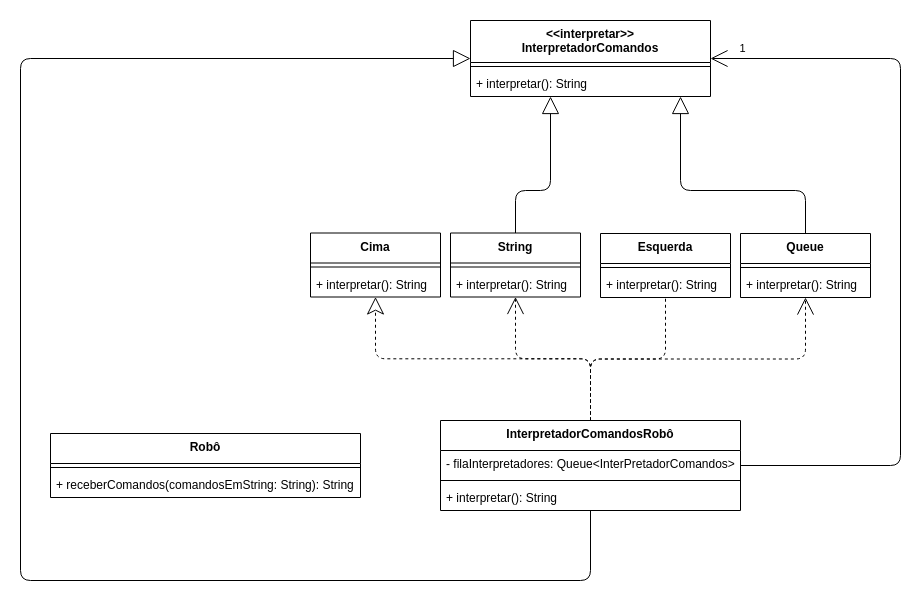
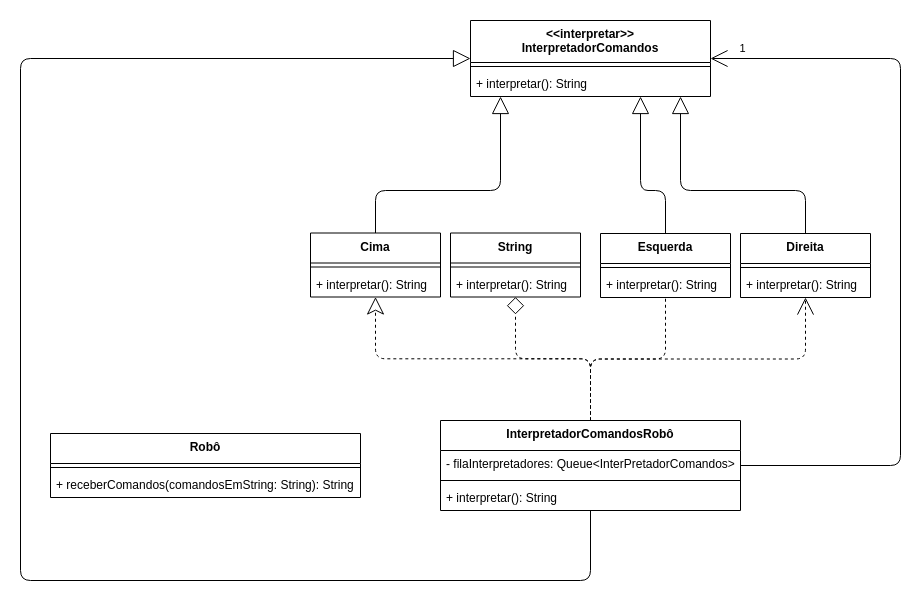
  <mxCell id="0" />
  <mxCell id="1" parent="0" />
  <mxCell id="2" value="&amp;lt;&amp;lt;interpretar&amp;gt;&amp;gt;&lt;br&gt;InterpretadorComandos" style="swimlane;fontStyle=1;align=center;verticalAlign=top;childLayout=stackLayout;horizontal=1;startSize=42;horizontalStack=0;resizeParent=1;resizeParentMax=0;resizeLast=0;collapsible=0;marginBottom=0;whiteSpace=wrap;html=1;" parent="1" vertex="1"><mxGeometry x="470" y="20" width="240" height="76" as="geometry" /></mxCell>
  <mxCell id="3" value="" style="line;strokeWidth=1;fillColor=none;align=left;verticalAlign=middle;spacingTop=-1;spacingLeft=3;spacingRight=3;rotatable=0;labelPosition=right;points=[];portConstraint=eastwest;strokeColor=inherit;" parent="2" vertex="1"><mxGeometry y="42" width="240" height="8" as="geometry" /></mxCell>
  <mxCell id="4" value="+ interpretar(): String" style="text;strokeColor=none;fillColor=none;align=left;verticalAlign=top;spacingLeft=4;spacingRight=4;overflow=hidden;rotatable=0;points=[[0,0.5],[1,0.5]];portConstraint=eastwest;whiteSpace=wrap;html=1;" parent="2" vertex="1"><mxGeometry y="50" width="240" height="26" as="geometry" /></mxCell>
  <mxCell id="5" style="edgeStyle=orthogonalEdgeStyle;html=1;endArrow=open;endFill=0;endSize=15;" edge="1" parent="1" source="12" target="2"><mxGeometry relative="1" as="geometry"><Array as="points"><mxPoint x="900" y="465" /><mxPoint x="900" y="58" /></Array></mxGeometry></mxCell>
  <mxCell id="6" value="1" style="edgeLabel;html=1;align=center;verticalAlign=middle;resizable=0;points=[];" vertex="1" connectable="0" parent="5"><mxGeometry x="0.804" y="4" relative="1" as="geometry"><mxPoint x="-43" y="-15" as="offset" /></mxGeometry></mxCell>
  <mxCell id="7" style="edgeStyle=orthogonalEdgeStyle;html=1;endArrow=block;endFill=0;endSize=15;" edge="1" parent="1" source="12" target="2"><mxGeometry relative="1" as="geometry"><Array as="points"><mxPoint x="590" y="580" /><mxPoint x="20" y="580" /><mxPoint x="20" y="58" /></Array></mxGeometry></mxCell>
  <mxCell id="8" style="edgeStyle=orthogonalEdgeStyle;html=1;endArrow=classic;endFill=0;endSize=15;dashed=1;" edge="1" parent="1" source="12" target="20"><mxGeometry relative="1" as="geometry" /></mxCell>
- <mxCell id="9" style="edgeStyle=orthogonalEdgeStyle;html=1;endArrow=open;endFill=0;endSize=15;dashed=1;" edge="1" parent="1" source="12" target="24"><mxGeometry relative="1" as="geometry" /></mxCell>
+ <mxCell id="9" style="edgeStyle=orthogonalEdgeStyle;html=1;endArrow=diamond;endFill=0;endSize=15;dashed=1;" edge="1" parent="1" source="12" target="24"><mxGeometry relative="1" as="geometry" /></mxCell>
  <mxCell id="10" style="edgeStyle=orthogonalEdgeStyle;html=1;endArrow=none;endFill=0;endSize=15;dashed=1;" edge="1" parent="1" source="12" target="28"><mxGeometry relative="1" as="geometry" /></mxCell>
  <mxCell id="11" style="edgeStyle=orthogonalEdgeStyle;html=1;endArrow=open;endFill=0;endSize=15;dashed=1;" edge="1" parent="1" source="12" target="32"><mxGeometry relative="1" as="geometry" /></mxCell>
  <mxCell id="12" value="InterpretadorComandosRobô" style="swimlane;fontStyle=1;align=center;verticalAlign=top;childLayout=stackLayout;horizontal=1;startSize=30;horizontalStack=0;resizeParent=1;resizeParentMax=0;resizeLast=0;collapsible=0;marginBottom=0;whiteSpace=wrap;html=1;" parent="1" vertex="1"><mxGeometry x="440" y="420" width="300" height="90" as="geometry" /></mxCell>
  <mxCell id="13" value="- filaInterpretadores: Queue&amp;lt;InterPretadorComandos&amp;gt;" style="text;strokeColor=none;fillColor=none;align=left;verticalAlign=top;spacingLeft=4;spacingRight=4;overflow=hidden;rotatable=0;points=[[0,0.5],[1,0.5]];portConstraint=eastwest;whiteSpace=wrap;html=1;" vertex="1" parent="12"><mxGeometry y="30" width="300" height="26" as="geometry" /></mxCell>
  <mxCell id="14" value="" style="line;strokeWidth=1;fillColor=none;align=left;verticalAlign=middle;spacingTop=-1;spacingLeft=3;spacingRight=3;rotatable=0;labelPosition=right;points=[];portConstraint=eastwest;strokeColor=inherit;" parent="12" vertex="1"><mxGeometry y="56" width="300" height="8" as="geometry" /></mxCell>
  <mxCell id="15" value="+ interpretar(): String" style="text;strokeColor=none;fillColor=none;align=left;verticalAlign=top;spacingLeft=4;spacingRight=4;overflow=hidden;rotatable=0;points=[[0,0.5],[1,0.5]];portConstraint=eastwest;whiteSpace=wrap;html=1;" parent="12" vertex="1"><mxGeometry y="64" width="300" height="26" as="geometry" /></mxCell>
  <mxCell id="16" value="Robô" style="swimlane;fontStyle=1;align=center;verticalAlign=top;childLayout=stackLayout;horizontal=1;startSize=30;horizontalStack=0;resizeParent=1;resizeParentMax=0;resizeLast=0;collapsible=0;marginBottom=0;whiteSpace=wrap;html=1;" vertex="1" parent="1"><mxGeometry x="50" y="433" width="310" height="64" as="geometry" /></mxCell>
  <mxCell id="17" value="" style="line;strokeWidth=1;fillColor=none;align=left;verticalAlign=middle;spacingTop=-1;spacingLeft=3;spacingRight=3;rotatable=0;labelPosition=right;points=[];portConstraint=eastwest;strokeColor=inherit;" vertex="1" parent="16"><mxGeometry y="30" width="310" height="8" as="geometry" /></mxCell>
  <mxCell id="18" value="+ receberComandos(comandosEmString: String): String" style="text;strokeColor=none;fillColor=none;align=left;verticalAlign=top;spacingLeft=4;spacingRight=4;overflow=hidden;rotatable=0;points=[[0,0.5],[1,0.5]];portConstraint=eastwest;whiteSpace=wrap;html=1;" vertex="1" parent="16"><mxGeometry y="38" width="310" height="26" as="geometry" /></mxCell>
+ <mxCell id="19" style="edgeStyle=orthogonalEdgeStyle;html=1;endArrow=block;endFill=0;endSize=15;" edge="1" parent="1" source="20" target="2"><mxGeometry relative="1" as="geometry"><Array as="points"><mxPoint x="375" y="190" /><mxPoint x="500" y="190" /></Array></mxGeometry></mxCell>
  <mxCell id="20" value="Cima" style="swimlane;fontStyle=1;align=center;verticalAlign=top;childLayout=stackLayout;horizontal=1;startSize=30;horizontalStack=0;resizeParent=1;resizeParentMax=0;resizeLast=0;collapsible=0;marginBottom=0;whiteSpace=wrap;html=1;" vertex="1" parent="1"><mxGeometry x="310" y="232.5" width="130" height="64" as="geometry" /></mxCell>
  <mxCell id="21" value="" style="line;strokeWidth=1;fillColor=none;align=left;verticalAlign=middle;spacingTop=-1;spacingLeft=3;spacingRight=3;rotatable=0;labelPosition=right;points=[];portConstraint=eastwest;strokeColor=inherit;" vertex="1" parent="20"><mxGeometry y="30" width="130" height="8" as="geometry" /></mxCell>
  <mxCell id="22" value="+ interpretar(): String" style="text;strokeColor=none;fillColor=none;align=left;verticalAlign=top;spacingLeft=4;spacingRight=4;overflow=hidden;rotatable=0;points=[[0,0.5],[1,0.5]];portConstraint=eastwest;whiteSpace=wrap;html=1;" vertex="1" parent="20"><mxGeometry y="38" width="130" height="26" as="geometry" /></mxCell>
- <mxCell id="23" style="edgeStyle=orthogonalEdgeStyle;html=1;endArrow=block;endFill=0;endSize=15;" edge="1" parent="1" source="24" target="2"><mxGeometry relative="1" as="geometry"><Array as="points"><mxPoint x="515" y="190" /><mxPoint x="550" y="190" /></Array></mxGeometry></mxCell>
  <mxCell id="24" value="String" style="swimlane;fontStyle=1;align=center;verticalAlign=top;childLayout=stackLayout;horizontal=1;startSize=30;horizontalStack=0;resizeParent=1;resizeParentMax=0;resizeLast=0;collapsible=0;marginBottom=0;whiteSpace=wrap;html=1;" vertex="1" parent="1"><mxGeometry x="450" y="232.5" width="130" height="64" as="geometry" /></mxCell>
  <mxCell id="25" value="" style="line;strokeWidth=1;fillColor=none;align=left;verticalAlign=middle;spacingTop=-1;spacingLeft=3;spacingRight=3;rotatable=0;labelPosition=right;points=[];portConstraint=eastwest;strokeColor=inherit;" vertex="1" parent="24"><mxGeometry y="30" width="130" height="8" as="geometry" /></mxCell>
  <mxCell id="26" value="+ interpretar(): String" style="text;strokeColor=none;fillColor=none;align=left;verticalAlign=top;spacingLeft=4;spacingRight=4;overflow=hidden;rotatable=0;points=[[0,0.5],[1,0.5]];portConstraint=eastwest;whiteSpace=wrap;html=1;" vertex="1" parent="24"><mxGeometry y="38" width="130" height="26" as="geometry" /></mxCell>
+ <mxCell id="27" style="edgeStyle=orthogonalEdgeStyle;html=1;endArrow=block;endFill=0;endSize=15;" edge="1" parent="1" source="28" target="2"><mxGeometry relative="1" as="geometry"><Array as="points"><mxPoint x="665" y="190" /><mxPoint x="640" y="190" /></Array></mxGeometry></mxCell>
  <mxCell id="28" value="Esquerda" style="swimlane;fontStyle=1;align=center;verticalAlign=top;childLayout=stackLayout;horizontal=1;startSize=30;horizontalStack=0;resizeParent=1;resizeParentMax=0;resizeLast=0;collapsible=0;marginBottom=0;whiteSpace=wrap;html=1;" vertex="1" parent="1"><mxGeometry x="600" y="233" width="130" height="64" as="geometry" /></mxCell>
  <mxCell id="29" value="" style="line;strokeWidth=1;fillColor=none;align=left;verticalAlign=middle;spacingTop=-1;spacingLeft=3;spacingRight=3;rotatable=0;labelPosition=right;points=[];portConstraint=eastwest;strokeColor=inherit;" vertex="1" parent="28"><mxGeometry y="30" width="130" height="8" as="geometry" /></mxCell>
  <mxCell id="30" value="+ interpretar(): String" style="text;strokeColor=none;fillColor=none;align=left;verticalAlign=top;spacingLeft=4;spacingRight=4;overflow=hidden;rotatable=0;points=[[0,0.5],[1,0.5]];portConstraint=eastwest;whiteSpace=wrap;html=1;" vertex="1" parent="28"><mxGeometry y="38" width="130" height="26" as="geometry" /></mxCell>
  <mxCell id="31" style="edgeStyle=orthogonalEdgeStyle;html=1;endArrow=block;endFill=0;endSize=15;" edge="1" parent="1" source="32" target="2"><mxGeometry relative="1" as="geometry"><Array as="points"><mxPoint x="805" y="190" /><mxPoint x="680" y="190" /></Array></mxGeometry></mxCell>
- <mxCell id="32" value="Queue" style="swimlane;fontStyle=1;align=center;verticalAlign=top;childLayout=stackLayout;horizontal=1;startSize=30;horizontalStack=0;resizeParent=1;resizeParentMax=0;resizeLast=0;collapsible=0;marginBottom=0;whiteSpace=wrap;html=1;" vertex="1" parent="1"><mxGeometry x="740" y="233" width="130" height="64" as="geometry" /></mxCell>
+ <mxCell id="32" value="Direita" style="swimlane;fontStyle=1;align=center;verticalAlign=top;childLayout=stackLayout;horizontal=1;startSize=30;horizontalStack=0;resizeParent=1;resizeParentMax=0;resizeLast=0;collapsible=0;marginBottom=0;whiteSpace=wrap;html=1;" vertex="1" parent="1"><mxGeometry x="740" y="233" width="130" height="64" as="geometry" /></mxCell>
  <mxCell id="33" value="" style="line;strokeWidth=1;fillColor=none;align=left;verticalAlign=middle;spacingTop=-1;spacingLeft=3;spacingRight=3;rotatable=0;labelPosition=right;points=[];portConstraint=eastwest;strokeColor=inherit;" vertex="1" parent="32"><mxGeometry y="30" width="130" height="8" as="geometry" /></mxCell>
  <mxCell id="34" value="+ interpretar(): String" style="text;strokeColor=none;fillColor=none;align=left;verticalAlign=top;spacingLeft=4;spacingRight=4;overflow=hidden;rotatable=0;points=[[0,0.5],[1,0.5]];portConstraint=eastwest;whiteSpace=wrap;html=1;" vertex="1" parent="32"><mxGeometry y="38" width="130" height="26" as="geometry" /></mxCell>
